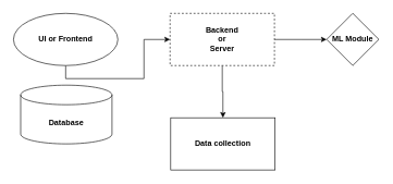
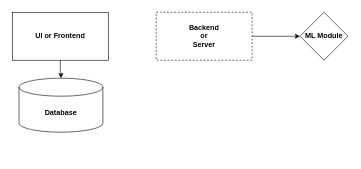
  <mxCell id="0" />
  <mxCell id="1" parent="0" />
- <mxCell id="2" style="edgeStyle=orthogonalEdgeStyle;rounded=0;orthogonalLoop=1;jettySize=auto;html=1;exitX=0.5;exitY=1;exitDx=0;exitDy=0;" edge="1" parent="1" source="3" target="6"><mxGeometry relative="1" as="geometry"><mxPoint x="100" y="180" as="targetPoint" /></mxGeometry></mxCell>
- <mxCell id="3" value="&lt;b&gt;UI or Frontend&lt;/b&gt;" style="ellipse;whiteSpace=wrap;html=1;" vertex="1" parent="1"><mxGeometry x="20" y="20" width="160" height="80" as="geometry" /></mxCell>
+ <mxCell id="2" style="edgeStyle=orthogonalEdgeStyle;rounded=0;orthogonalLoop=1;jettySize=auto;html=1;exitX=0.5;exitY=1;exitDx=0;exitDy=0;" edge="1" parent="1" source="3" target="8"><mxGeometry relative="1" as="geometry"><mxPoint x="100" y="180" as="targetPoint" /></mxGeometry></mxCell>
+ <mxCell id="3" value="&lt;b&gt;UI or Frontend&lt;/b&gt;" style="rounded=0;whiteSpace=wrap;html=1;" vertex="1" parent="1"><mxGeometry x="20" y="20" width="160" height="80" as="geometry" /></mxCell>
  <mxCell id="4" style="edgeStyle=orthogonalEdgeStyle;rounded=0;orthogonalLoop=1;jettySize=auto;html=1;" edge="1" parent="1" source="6"><mxGeometry relative="1" as="geometry"><mxPoint x="500" y="60" as="targetPoint" /></mxGeometry></mxCell>
- <mxCell id="5" value="" style="edgeStyle=orthogonalEdgeStyle;rounded=0;orthogonalLoop=1;jettySize=auto;html=1;" edge="1" parent="1" source="6" target="9"><mxGeometry relative="1" as="geometry" /></mxCell>
  <mxCell id="6" value="&lt;b&gt;Backend&lt;br&gt;or&lt;br&gt;Server&lt;/b&gt;" style="rounded=0;whiteSpace=wrap;html=1;dashed=1;" vertex="1" parent="1"><mxGeometry x="260" y="20" width="160" height="80" as="geometry" /></mxCell>
  <mxCell id="7" value="&lt;b&gt;ML Module&lt;/b&gt;" style="rhombus;whiteSpace=wrap;html=1;" vertex="1" parent="1"><mxGeometry x="500" y="20" width="80" height="80" as="geometry" /></mxCell>
  <mxCell id="8" value="&lt;b&gt;Database&lt;/b&gt;" style="shape=cylinder3;whiteSpace=wrap;html=1;boundedLbl=1;backgroundOutline=1;size=15;" vertex="1" parent="1"><mxGeometry x="31" y="130" width="140" height="90" as="geometry" /></mxCell>
- <mxCell id="9" value="&lt;b&gt;Data collection&lt;/b&gt;" style="whiteSpace=wrap;html=1;rounded=0;" vertex="1" parent="1"><mxGeometry x="261" y="180" width="160" height="80" as="geometry" /></mxCell>
